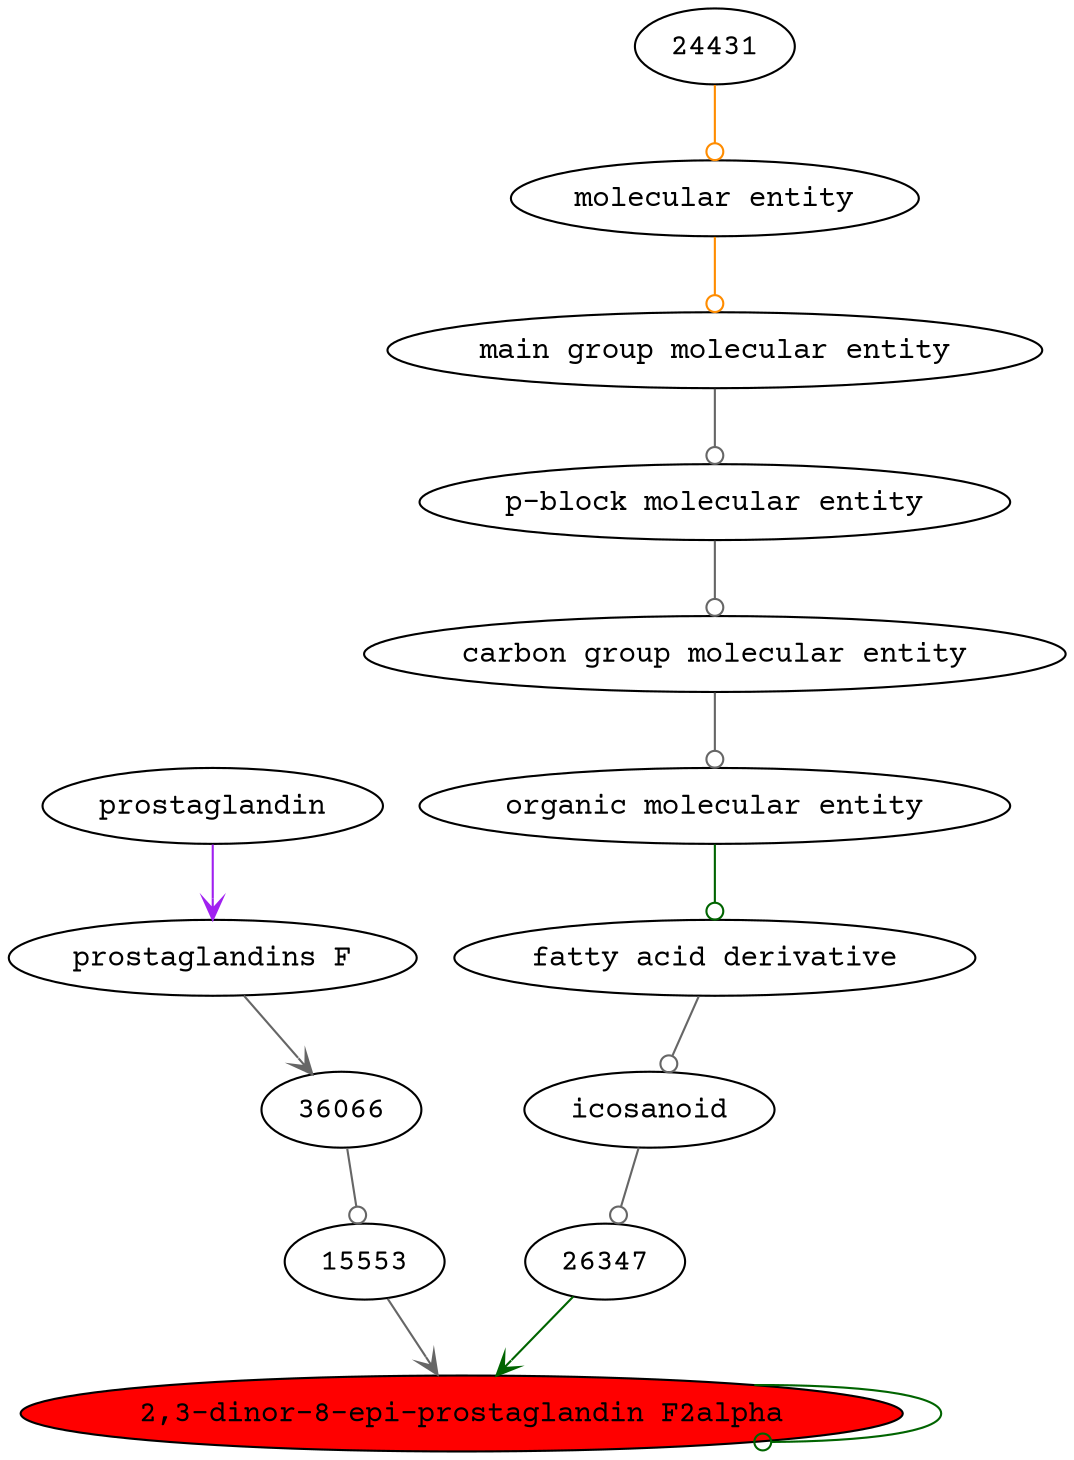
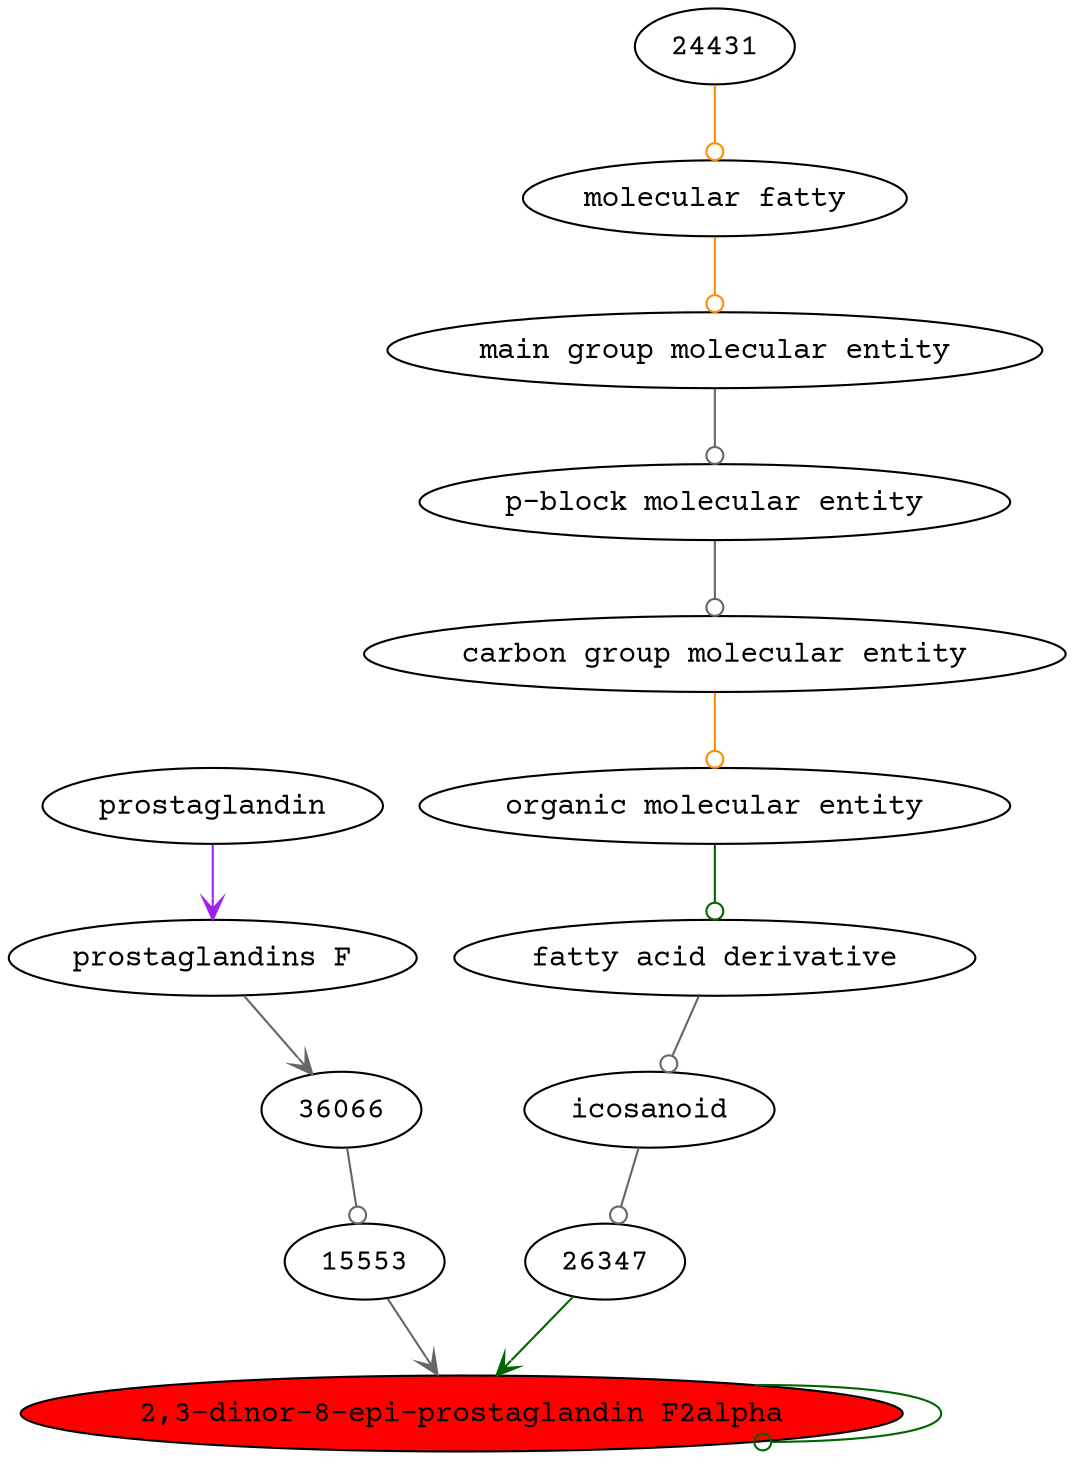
  digraph {
    fontname="Courier Prime"
    node [fontname="Courier Prime"]
    edge [arrowhead=odot color=gray40 fontname="Courier Prime"]
    n1 [fillcolor=red label="2,3-dinor-8-epi-prostaglandin F2alpha" style=filled]
    n2 [label=15553]
    n3 [label=26347]
    n4 [label=prostaglandin]
    n5 [label="prostaglandins F"]
    n6 [label=36066]
    n7 [label=icosanoid]
    n8 [label="fatty acid derivative"]
    n9 [label="organic molecular entity"]
    n10 [label="carbon group molecular entity"]
    n11 [label="p-block molecular entity"]
    n12 [label="main group molecular entity"]
-   n13 [label="molecular entity"]
+   n13 [label="molecular fatty"]
    n14 [label=24431]
    n1 -> n1 [color=darkgreen]
    n2 -> n1 [arrowhead=vee]
    n3 -> n1 [arrowhead=vee color=darkgreen]
    n4 -> n5 [arrowhead=vee color=purple]
    n5 -> n6 [arrowhead=vee]
    n6 -> n2
    n7 -> n3
    n8 -> n7
    n9 -> n8 [color=darkgreen]
-   n10 -> n9
+   n10 -> n9 [color=darkorange]
    n11 -> n10
    n12 -> n11
    n13 -> n12 [color=darkorange]
    n14 -> n13 [color=darkorange]
  }
